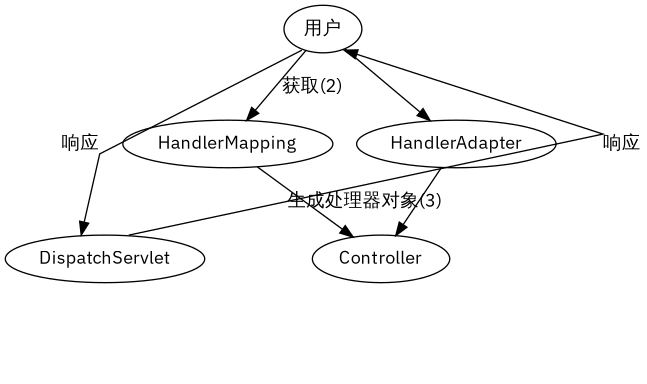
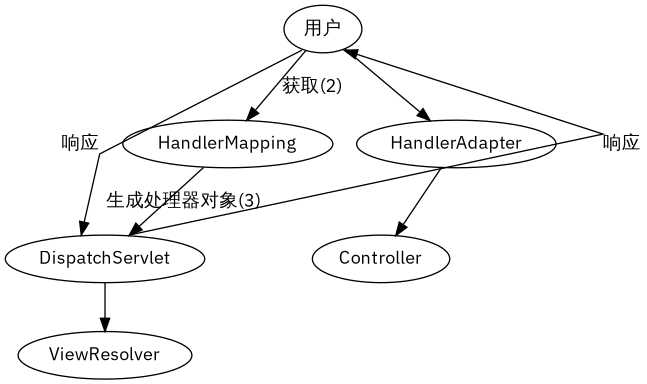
  digraph {
    fontname="IBM Plex Sans"
    splines=FALSE
    node [fontname="IBM Plex Sans"]
    edge [fontname="IBM Plex Sans"]
    "用户"
    DispatchServlet
    HandlerMapping
    HandlerAdapter
+   ViewResolver
    Controller
    "用户" -> DispatchServlet [headport=nw label="响应" tailport=sw]
    "用户" -> HandlerMapping [label="获取(2)"]
    "用户" -> HandlerAdapter
    DispatchServlet -> "用户" [headport=se label="响应" tailport=ne]
-   HandlerMapping -> Controller [label="生成处理器对象(3)"]
+   DispatchServlet -> ViewResolver
+   HandlerMapping -> DispatchServlet [label="生成处理器对象(3)"]
    HandlerAdapter -> Controller
  }
